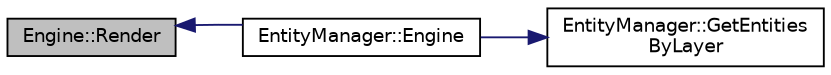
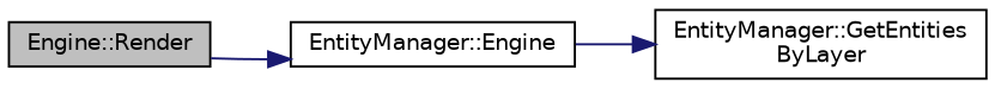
  digraph {
    rankdir=LR
    node [color=black fillcolor=white fontname=Helvetica fontsize=10 shape=record style=filled]
    edge [color=midnightblue fontname=Helvetica fontsize=10 labelfontname=Helvetica labelfontsize=10 style=solid]
    n1 [fillcolor=grey75 fontcolor=black height=0.2 label="Engine::Render" width=0.4]
    n2 [height=0.2 label="EntityManager::Engine" width=0.4]
    n3 [height=0.2 label="EntityManager::GetEntities\lByLayer" width=0.4]
-   n2 -> n1
+   n1 -> n2
    n2 -> n3
  }
